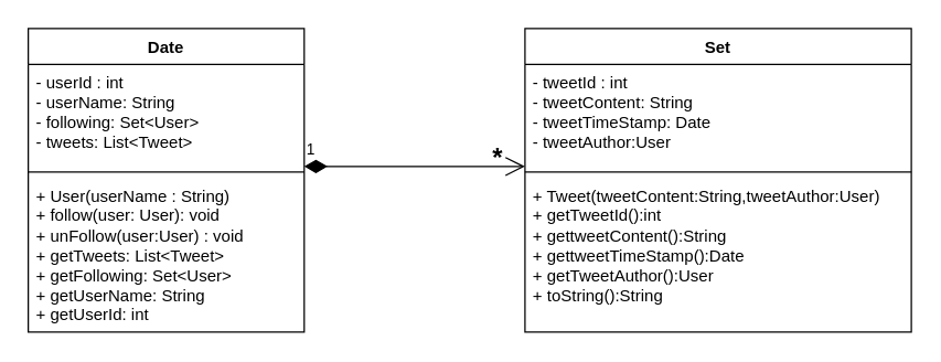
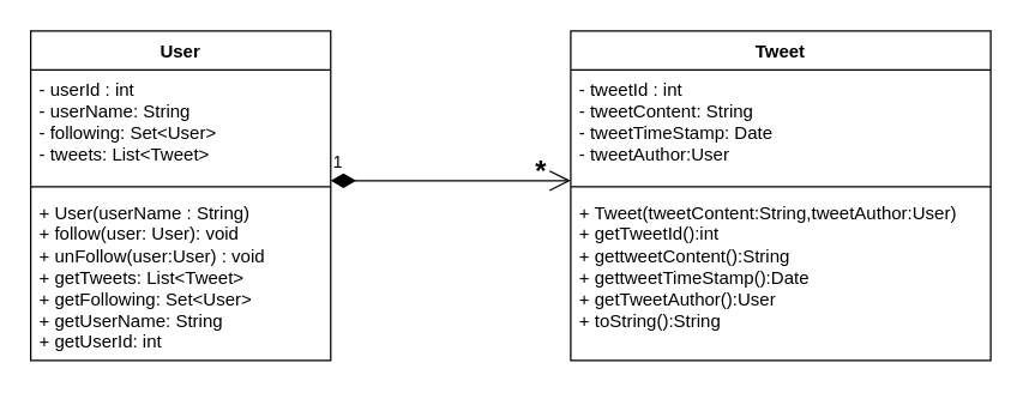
  <mxCell id="0" />
  <mxCell id="1" parent="0" />
- <mxCell id="2" value="Date" style="swimlane;fontStyle=1;align=center;verticalAlign=top;childLayout=stackLayout;horizontal=1;startSize=26;horizontalStack=0;resizeParent=1;resizeParentMax=0;resizeLast=0;collapsible=1;marginBottom=0;whiteSpace=wrap;html=1;" vertex="1" parent="1"><mxGeometry x="20" y="20" width="200" height="220" as="geometry" /></mxCell>
+ <mxCell id="2" value="User" style="swimlane;fontStyle=1;align=center;verticalAlign=top;childLayout=stackLayout;horizontal=1;startSize=26;horizontalStack=0;resizeParent=1;resizeParentMax=0;resizeLast=0;collapsible=1;marginBottom=0;whiteSpace=wrap;html=1;" vertex="1" parent="1"><mxGeometry x="20" y="20" width="200" height="220" as="geometry" /></mxCell>
  <mxCell id="3" value="- userId : int&lt;div&gt;- userName: String&lt;/div&gt;&lt;div&gt;- following: Set&amp;lt;User&amp;gt;&lt;/div&gt;&lt;div&gt;- tweets: List&amp;lt;Tweet&amp;gt;&lt;/div&gt;" style="text;strokeColor=none;fillColor=none;align=left;verticalAlign=top;spacingLeft=4;spacingRight=4;overflow=hidden;rotatable=0;points=[[0,0.5],[1,0.5]];portConstraint=eastwest;whiteSpace=wrap;html=1;" vertex="1" parent="2"><mxGeometry y="26" width="200" height="74" as="geometry" /></mxCell>
  <mxCell id="4" value="" style="line;strokeWidth=1;fillColor=none;align=left;verticalAlign=middle;spacingTop=-1;spacingLeft=3;spacingRight=3;rotatable=0;labelPosition=right;points=[];portConstraint=eastwest;strokeColor=inherit;" vertex="1" parent="2"><mxGeometry y="100" width="200" height="8" as="geometry" /></mxCell>
  <mxCell id="5" value="+ User(userName : String)&lt;div&gt;+ follow(user: User): void&lt;/div&gt;&lt;div&gt;+ unFollow(user:User) : void&lt;/div&gt;&lt;div&gt;+ getTweets: List&amp;lt;Tweet&amp;gt;&lt;/div&gt;&lt;div&gt;+ getFollowing: Set&amp;lt;User&amp;gt;&lt;/div&gt;&lt;div&gt;+ getUserName: String&lt;/div&gt;&lt;div&gt;+ getUserId: int&lt;/div&gt;" style="text;strokeColor=none;fillColor=none;align=left;verticalAlign=top;spacingLeft=4;spacingRight=4;overflow=hidden;rotatable=0;points=[[0,0.5],[1,0.5]];portConstraint=eastwest;whiteSpace=wrap;html=1;" vertex="1" parent="2"><mxGeometry y="108" width="200" height="112" as="geometry" /></mxCell>
- <mxCell id="6" value="Set" style="swimlane;fontStyle=1;align=center;verticalAlign=top;childLayout=stackLayout;horizontal=1;startSize=26;horizontalStack=0;resizeParent=1;resizeParentMax=0;resizeLast=0;collapsible=1;marginBottom=0;whiteSpace=wrap;html=1;" vertex="1" parent="1"><mxGeometry x="380" y="20" width="280" height="220" as="geometry" /></mxCell>
+ <mxCell id="6" value="Tweet" style="swimlane;fontStyle=1;align=center;verticalAlign=top;childLayout=stackLayout;horizontal=1;startSize=26;horizontalStack=0;resizeParent=1;resizeParentMax=0;resizeLast=0;collapsible=1;marginBottom=0;whiteSpace=wrap;html=1;" vertex="1" parent="1"><mxGeometry x="380" y="20" width="280" height="220" as="geometry" /></mxCell>
  <mxCell id="7" value="- tweetId : int&lt;div&gt;- tweetContent: String&lt;/div&gt;&lt;div&gt;- tweetTimeStamp: Date&lt;/div&gt;&lt;div&gt;- tweetAuthor:User&lt;/div&gt;" style="text;strokeColor=none;fillColor=none;align=left;verticalAlign=top;spacingLeft=4;spacingRight=4;overflow=hidden;rotatable=0;points=[[0,0.5],[1,0.5]];portConstraint=eastwest;whiteSpace=wrap;html=1;" vertex="1" parent="6"><mxGeometry y="26" width="280" height="74" as="geometry" /></mxCell>
  <mxCell id="8" value="" style="line;strokeWidth=1;fillColor=none;align=left;verticalAlign=middle;spacingTop=-1;spacingLeft=3;spacingRight=3;rotatable=0;labelPosition=right;points=[];portConstraint=eastwest;strokeColor=inherit;" vertex="1" parent="6"><mxGeometry y="100" width="280" height="8" as="geometry" /></mxCell>
  <mxCell id="9" value="+ Tweet(tweetContent:String,tweetAuthor:User)&lt;div&gt;+ getTweetId():int&lt;/div&gt;&lt;div&gt;+ gettweetContent():String&lt;/div&gt;&lt;div&gt;+ gettweetTimeStamp():Date&lt;/div&gt;&lt;div&gt;+ getTweetAuthor():User&lt;/div&gt;&lt;div&gt;+ toString():String&lt;/div&gt;" style="text;strokeColor=none;fillColor=none;align=left;verticalAlign=top;spacingLeft=4;spacingRight=4;overflow=hidden;rotatable=0;points=[[0,0.5],[1,0.5]];portConstraint=eastwest;whiteSpace=wrap;html=1;" vertex="1" parent="6"><mxGeometry y="108" width="280" height="112" as="geometry" /></mxCell>
  <mxCell id="10" value="1" style="endArrow=open;html=1;endSize=12;startArrow=diamondThin;startSize=14;startFill=1;edgeStyle=orthogonalEdgeStyle;align=left;verticalAlign=bottom;rounded=0;" edge="1" parent="1"><mxGeometry x="-1" y="3" relative="1" as="geometry"><mxPoint x="220" y="120" as="sourcePoint" /><mxPoint x="380" y="120" as="targetPoint" /></mxGeometry></mxCell>
  <mxCell id="11" value="&lt;b style=&quot;font-size: 19px;&quot;&gt;*&lt;/b&gt;" style="text;html=1;align=center;verticalAlign=middle;resizable=0;points=[];autosize=1;strokeColor=none;fillColor=none;fontSize=19;" vertex="1" parent="1"><mxGeometry x="345" y="95" width="30" height="40" as="geometry" /></mxCell>
